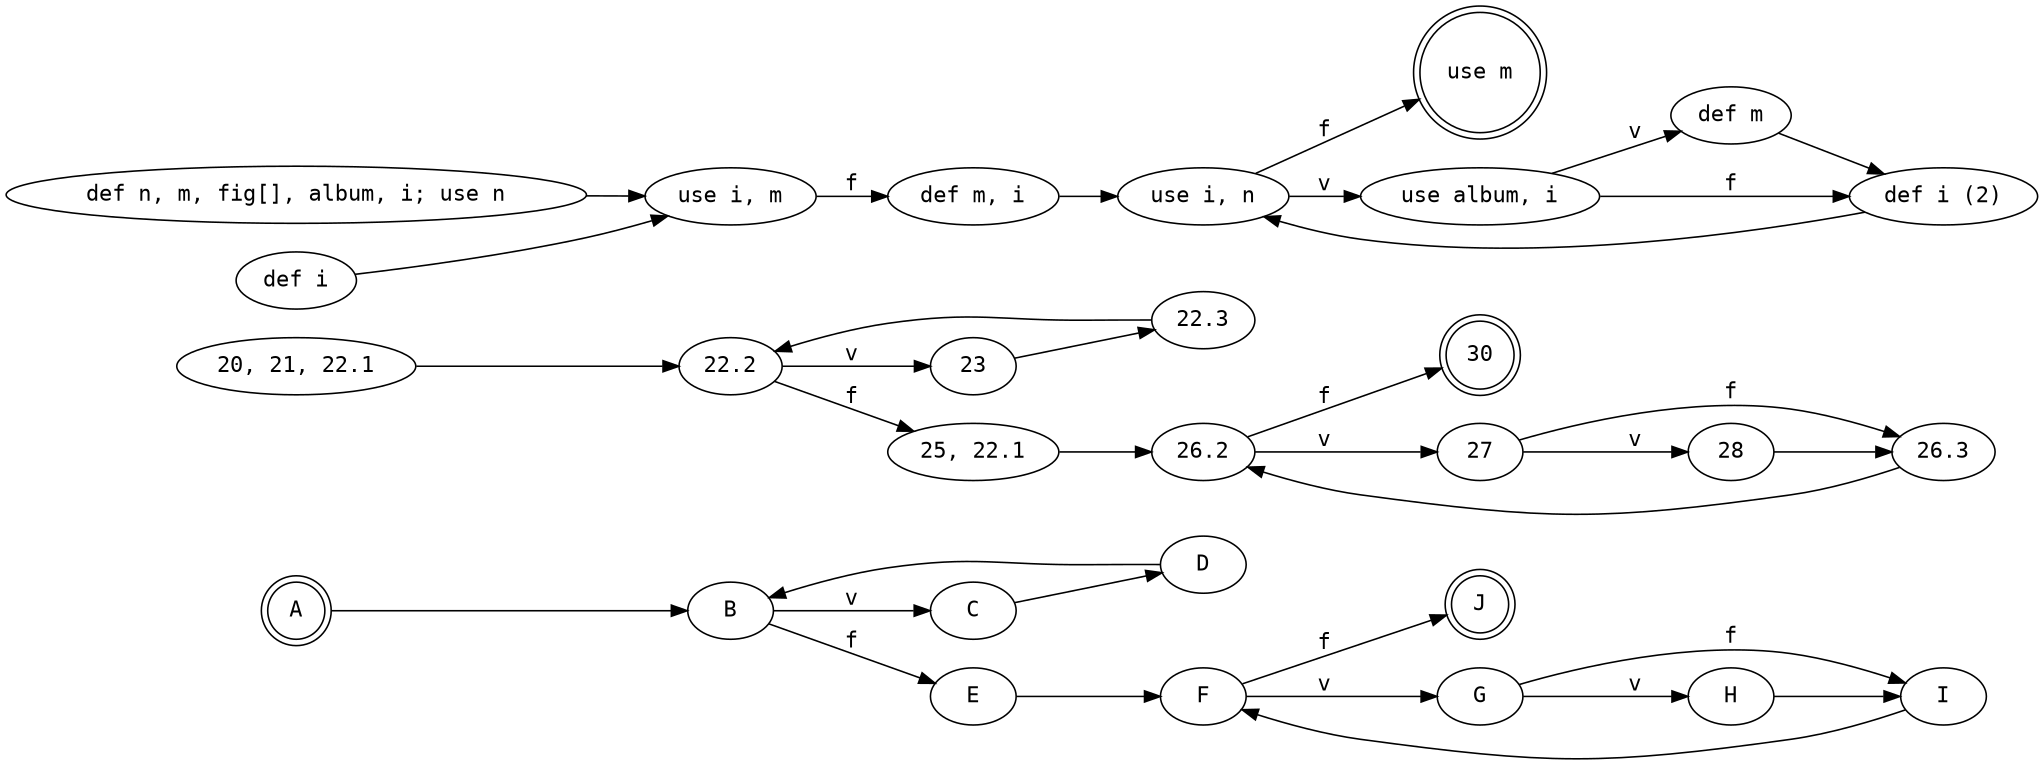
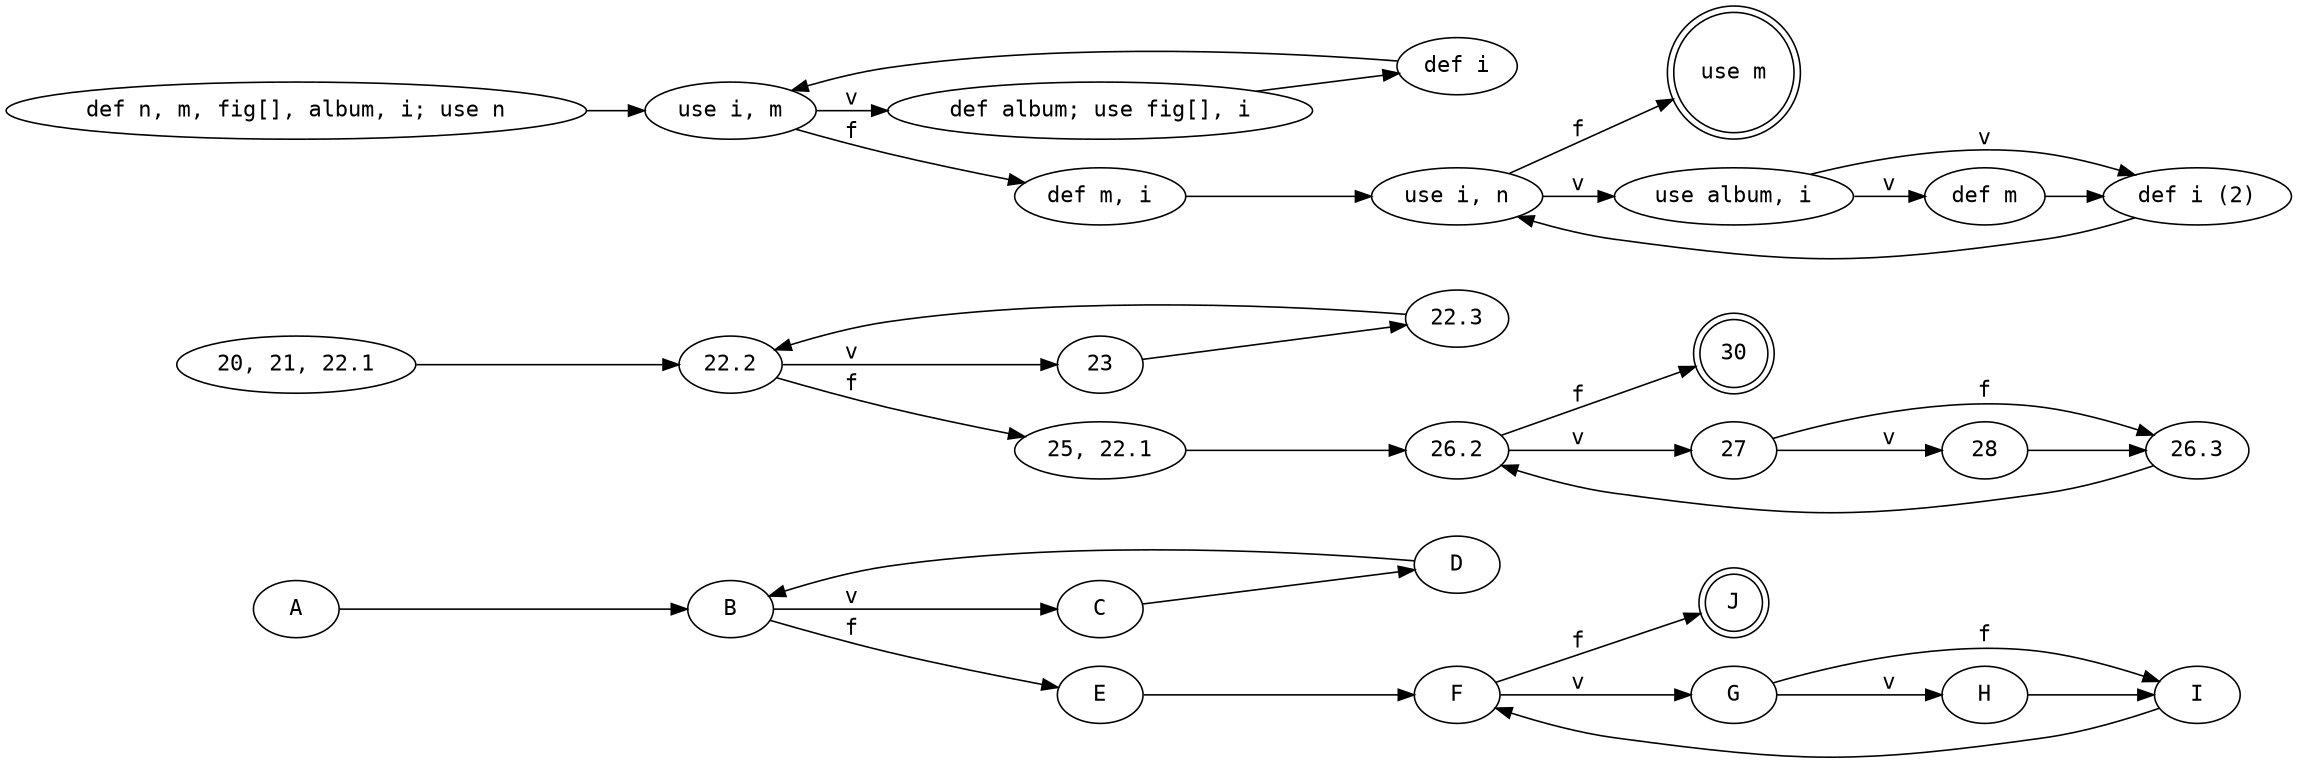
  digraph {
    fontname="DejaVu Sans Mono"
    rankdir=LR
    node [fontname="DejaVu Sans Mono"]
    edge [fontname="DejaVu Sans Mono"]
-   A [shape=doublecircle]
+   A
    B
    C
    E
    D
    F
    J [shape=doublecircle]
    G
    H
    I
    "20, 21, 22.1"
    22.2
    23
    n14 [label="25, 22.1"]
    22.3
    26.2
    30 [shape=doublecircle]
    27
    28
    26.3
    "def n, m, fig[], album, i; use n"
    "use i, m"
+   "def album; use fig[], i"
    "def m, i"
    "def i"
    "use i, n"
    "use m" [shape=doublecircle]
    "use album, i"
    "def m"
    "def i (2)"
    subgraph sub_1 {
      A
      B
      C
      E
      D
      F
      J
      G
      H
      I
    }
    subgraph sub_2 {
      "20, 21, 22.1"
      22.2
      23
      n14
      22.3
      26.2
      30
      27
      28
      26.3
    }
    subgraph sub_3 {
      "def n, m, fig[], album, i; use n"
      "use i, m"
+     "def album; use fig[], i"
      "def m, i"
      "def i"
      "use i, n"
      "use m"
      "use album, i"
      "def m"
      "def i (2)"
    }
    A -> B
    B -> C [label=v]
    B -> E [label=f]
    C -> D
    E -> F
    D -> B
    F -> J [label=f]
    F -> G [label=v]
    G -> H [label=v]
    G -> I [label=f]
    H -> I
    I -> F
    "20, 21, 22.1" -> 22.2
    22.2 -> 23 [label=v]
    22.2 -> n14 [label=f]
    23 -> 22.3
    n14 -> 26.2
    22.3 -> 22.2
    26.2 -> 30 [label=f]
    26.2 -> 27 [label=v]
    27 -> 28 [label=v]
    27 -> 26.3 [label=f]
    28 -> 26.3
    26.3 -> 26.2
    "def n, m, fig[], album, i; use n" -> "use i, m"
+   "use i, m" -> "def album; use fig[], i" [label=v]
    "use i, m" -> "def m, i" [label=f]
+   "def album; use fig[], i" -> "def i"
    "def m, i" -> "use i, n"
    "def i" -> "use i, m"
    "use i, n" -> "use m" [label=f]
    "use i, n" -> "use album, i" [label=v]
    "use album, i" -> "def m" [label=v]
-   "use album, i" -> "def i (2)" [label=f]
+   "use album, i" -> "def i (2)" [label=v]
    "def m" -> "def i (2)"
    "def i (2)" -> "use i, n"
  }
